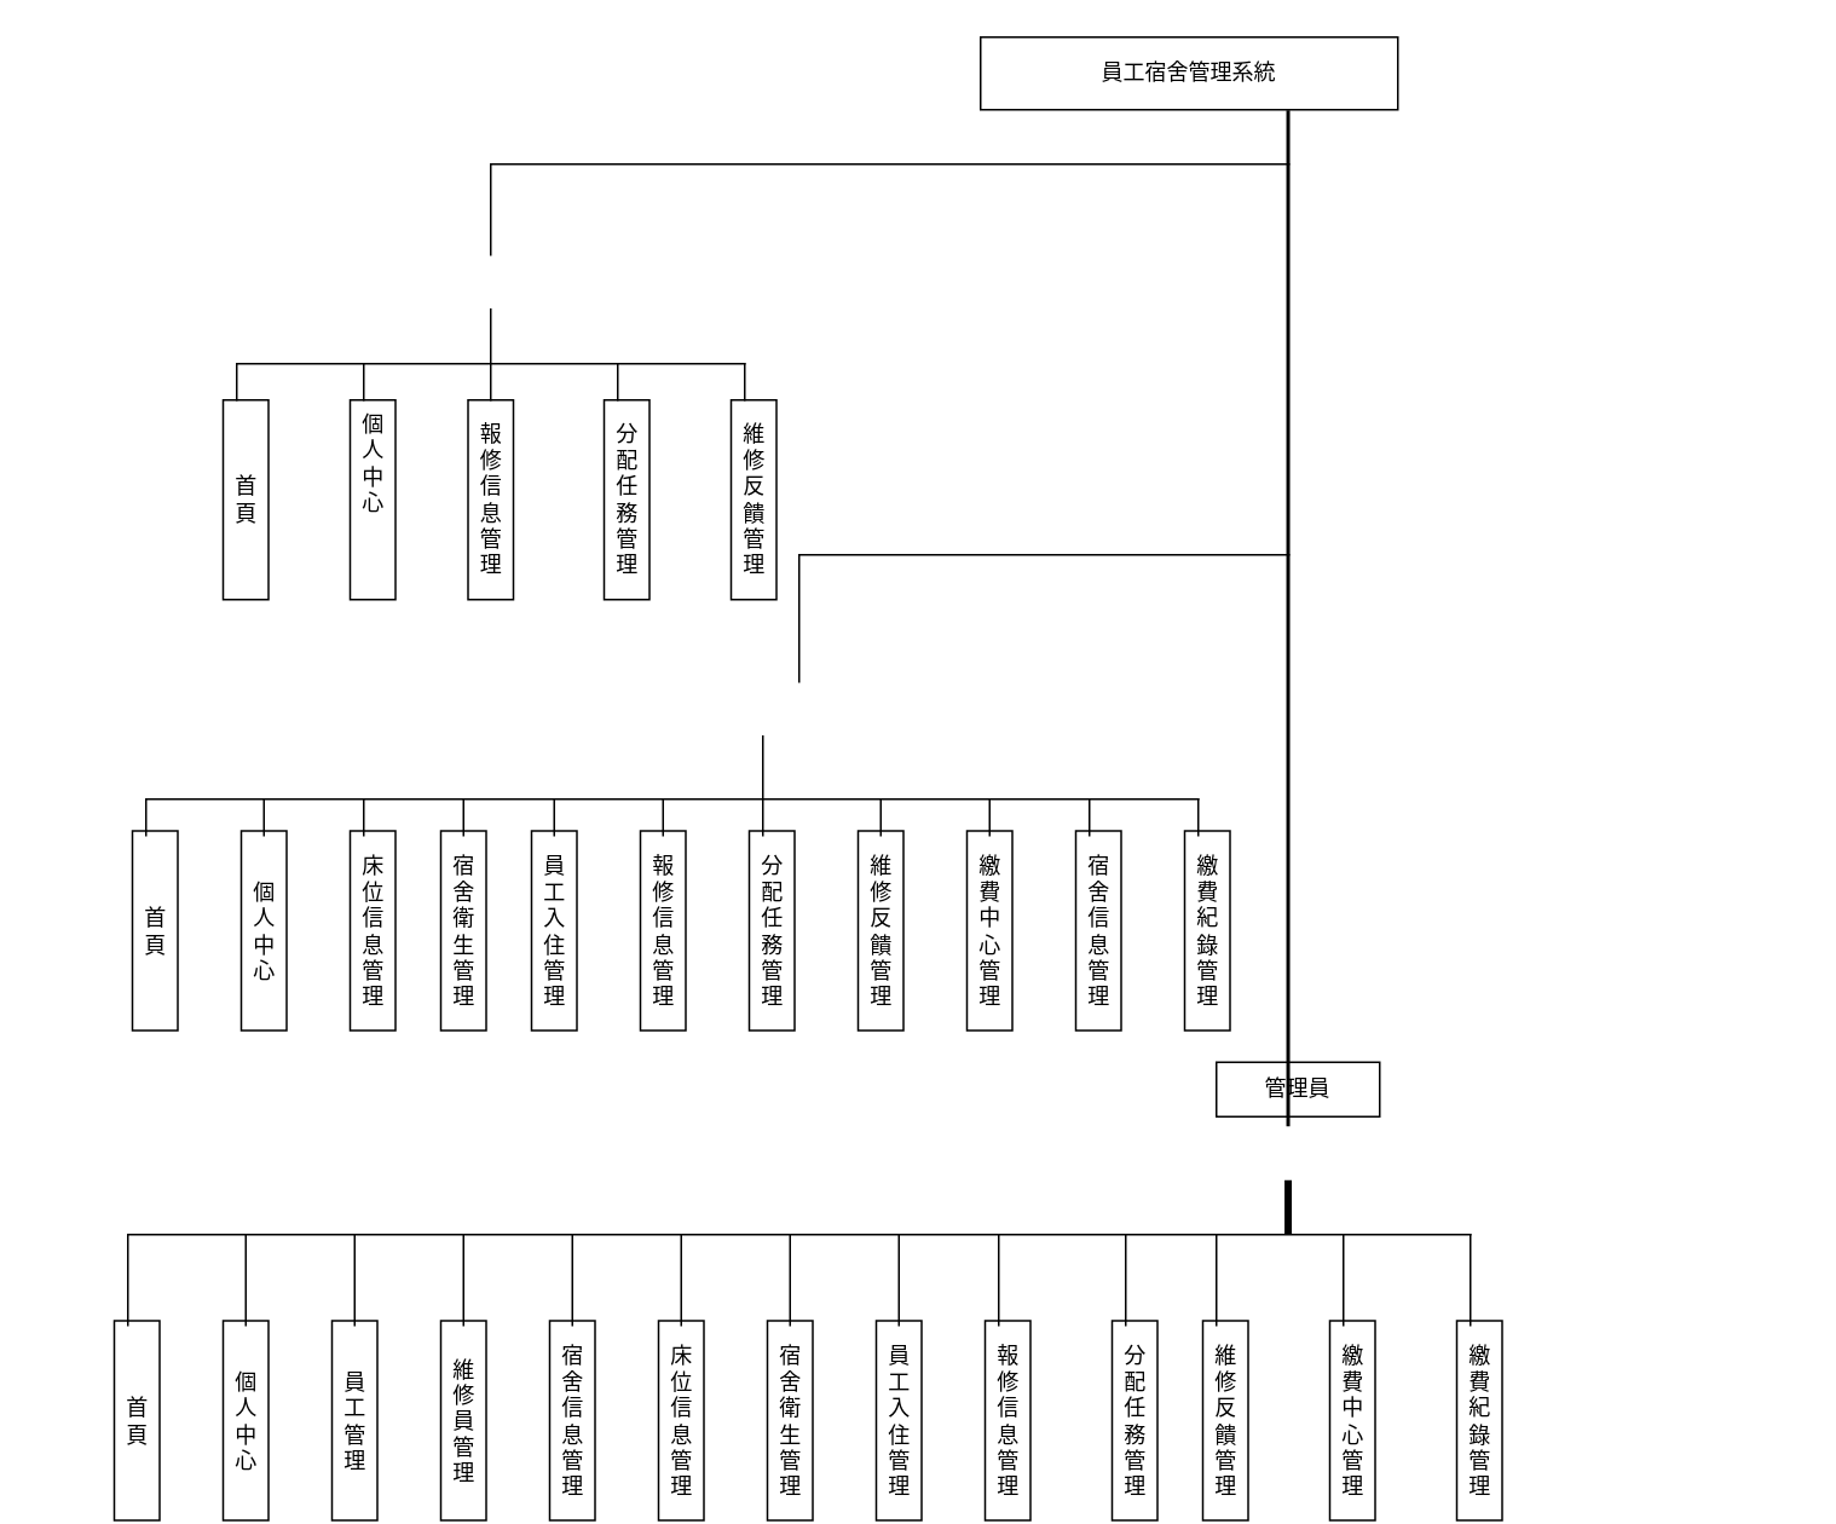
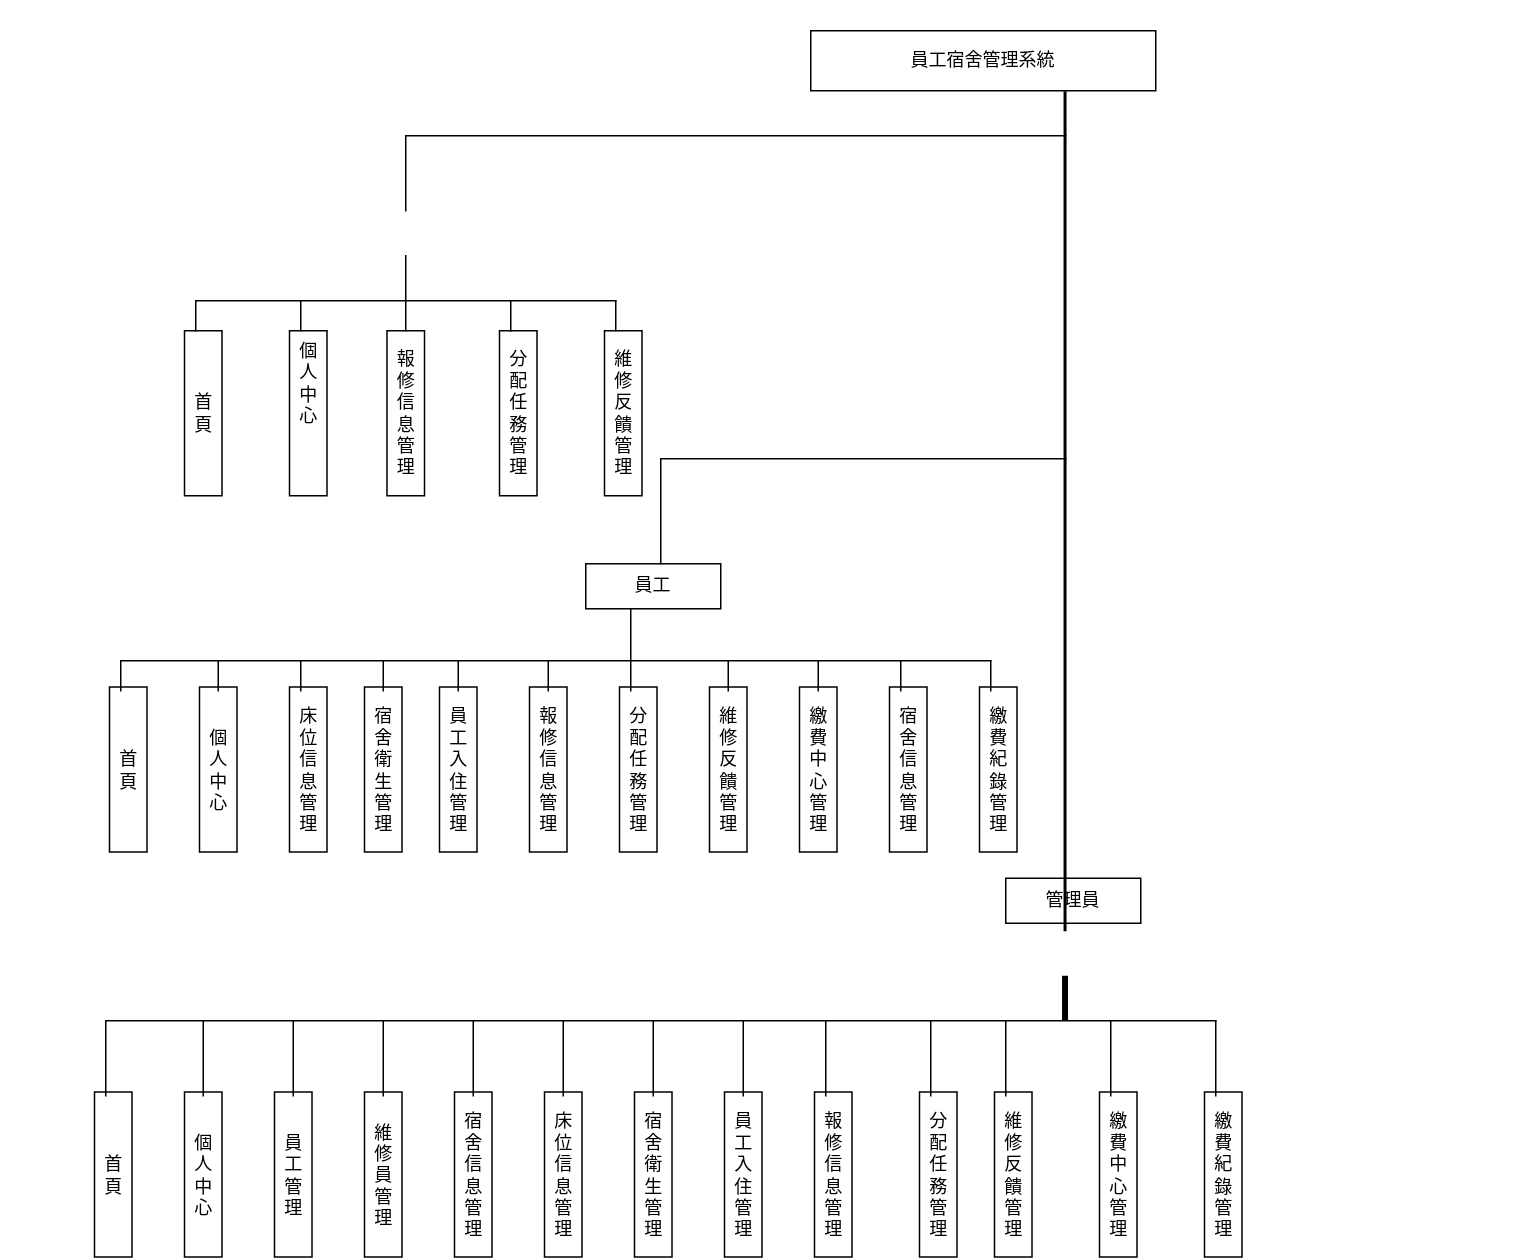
  <mxCell id="0" />
  <mxCell id="1" parent="0" />
  <mxCell id="2" value="員工宿舍管理系統" style="rounded=0;whiteSpace=wrap;html=1;" parent="1" vertex="1"><mxGeometry x="540" y="20" width="230" height="40" as="geometry" /></mxCell>
  <mxCell id="3" value="報修信息管理" style="rounded=0;whiteSpace=wrap;html=1;rotation=90;horizontal=0;" parent="1" vertex="1"><mxGeometry x="215" y="262.5" width="110" height="25" as="geometry" /></mxCell>
  <mxCell id="4" value="分配任務管理" style="rounded=0;whiteSpace=wrap;html=1;rotation=90;horizontal=0;" parent="1" vertex="1"><mxGeometry x="290" y="262.5" width="110" height="25" as="geometry" /></mxCell>
  <mxCell id="5" value="維修反饋管理" style="rounded=0;whiteSpace=wrap;html=1;rotation=90;horizontal=0;" parent="1" vertex="1"><mxGeometry x="360" y="262.5" width="110" height="25" as="geometry" /></mxCell>
+ <mxCell id="6" value="員工" style="rounded=0;whiteSpace=wrap;html=1;" parent="1" vertex="1"><mxGeometry x="390" y="375.35" width="90" height="30" as="geometry" /></mxCell>
  <mxCell id="7" value="首頁" style="rounded=0;whiteSpace=wrap;html=1;rotation=90;horizontal=0;" parent="1" vertex="1"><mxGeometry y="500" width="110" height="25" as="geometry" x="30" /></mxCell>
  <mxCell id="8" value="個人中心" style="rounded=0;whiteSpace=wrap;html=1;rotation=90;horizontal=0;" parent="1" vertex="1"><mxGeometry x="90" y="500" width="110" height="25" as="geometry" /></mxCell>
  <mxCell id="9" value="床位信息管理" style="rounded=0;whiteSpace=wrap;html=1;rotation=90;horizontal=0;" parent="1" vertex="1"><mxGeometry x="150" y="500" width="110" height="25" as="geometry" /></mxCell>
  <mxCell id="10" value="宿舍衛生管理" style="rounded=0;whiteSpace=wrap;html=1;rotation=90;horizontal=0;" parent="1" vertex="1"><mxGeometry x="200" y="500" width="110" height="25" as="geometry" /></mxCell>
  <mxCell id="11" value="員工入住管理" style="rounded=0;whiteSpace=wrap;html=1;rotation=90;horizontal=0;" parent="1" vertex="1"><mxGeometry x="250" y="500" width="110" height="25" as="geometry" /></mxCell>
  <mxCell id="12" value="報修信息管理" style="rounded=0;whiteSpace=wrap;html=1;rotation=90;horizontal=0;" parent="1" vertex="1"><mxGeometry x="310" y="500" width="110" height="25" as="geometry" /></mxCell>
  <mxCell id="13" value="分配任務管理" style="rounded=0;whiteSpace=wrap;html=1;rotation=90;horizontal=0;" parent="1" vertex="1"><mxGeometry x="370" y="500" width="110" height="25" as="geometry" /></mxCell>
  <mxCell id="14" value="維修反饋管理" style="rounded=0;whiteSpace=wrap;html=1;rotation=90;horizontal=0;" parent="1" vertex="1"><mxGeometry x="430" y="500" width="110" height="25" as="geometry" /></mxCell>
  <mxCell id="15" value="繳費中心管理" style="rounded=0;whiteSpace=wrap;html=1;rotation=90;horizontal=0;" parent="1" vertex="1"><mxGeometry x="490" y="500" width="110" height="25" as="geometry" /></mxCell>
  <mxCell id="16" value="宿舍信息管理" style="rounded=0;whiteSpace=wrap;html=1;rotation=90;horizontal=0;" parent="1" vertex="1"><mxGeometry x="550" y="500" width="110" height="25" as="geometry" /></mxCell>
  <mxCell id="17" value="繳費紀錄管理" style="rounded=0;whiteSpace=wrap;html=1;rotation=90;horizontal=0;" parent="1" vertex="1"><mxGeometry x="610" y="500" width="110" height="25" as="geometry" /></mxCell>
  <mxCell id="18" value="管理員" style="rounded=0;whiteSpace=wrap;html=1;" parent="1" vertex="1"><mxGeometry x="670" y="585" width="90" height="30" as="geometry" /></mxCell>
  <mxCell id="19" value="首頁" style="rounded=0;whiteSpace=wrap;html=1;rotation=90;horizontal=0;" parent="1" vertex="1"><mxGeometry x="20" y="770" width="110" height="25" as="geometry" /></mxCell>
  <mxCell id="20" value="個人中心" style="rounded=0;whiteSpace=wrap;html=1;rotation=90;horizontal=0;" parent="1" vertex="1"><mxGeometry x="80" y="770" width="110" height="25" as="geometry" /></mxCell>
  <mxCell id="21" value="員工管理" style="rounded=0;whiteSpace=wrap;html=1;rotation=90;horizontal=0;" parent="1" vertex="1"><mxGeometry x="140" y="770" width="110" height="25" as="geometry" /></mxCell>
  <mxCell id="22" value="維修員管理" style="rounded=0;whiteSpace=wrap;html=1;rotation=90;horizontal=0;" parent="1" vertex="1"><mxGeometry x="200" y="770" width="110" height="25" as="geometry" /></mxCell>
  <mxCell id="23" value="宿舍信息管理" style="rounded=0;whiteSpace=wrap;html=1;rotation=90;horizontal=0;" parent="1" vertex="1"><mxGeometry x="260" y="770" width="110" height="25" as="geometry" /></mxCell>
  <mxCell id="24" value="床位信息管理" style="rounded=0;whiteSpace=wrap;html=1;rotation=90;horizontal=0;" parent="1" vertex="1"><mxGeometry x="320" y="770" width="110" height="25" as="geometry" /></mxCell>
  <mxCell id="25" value="宿舍衛生管理" style="rounded=0;whiteSpace=wrap;html=1;rotation=90;horizontal=0;" parent="1" vertex="1"><mxGeometry x="380" y="770" width="110" height="25" as="geometry" /></mxCell>
  <mxCell id="26" value="員工入住管理" style="rounded=0;whiteSpace=wrap;html=1;rotation=90;horizontal=0;" parent="1" vertex="1"><mxGeometry x="440" y="770" width="110" height="25" as="geometry" /></mxCell>
  <mxCell id="27" value="報修信息管理" style="rounded=0;whiteSpace=wrap;html=1;rotation=90;horizontal=0;" parent="1" vertex="1"><mxGeometry x="500" y="770" width="110" height="25" as="geometry" /></mxCell>
  <mxCell id="28" value="分配任務管理" style="rounded=0;whiteSpace=wrap;html=1;rotation=90;horizontal=0;" parent="1" vertex="1"><mxGeometry x="570" y="770" width="110" height="25" as="geometry" /></mxCell>
  <mxCell id="29" value="維修反饋管理" style="rounded=0;whiteSpace=wrap;html=1;rotation=90;horizontal=0;" parent="1" vertex="1"><mxGeometry x="620" y="770" width="110" height="25" as="geometry" /></mxCell>
  <mxCell id="30" value="繳費中心管理" style="rounded=0;whiteSpace=wrap;html=1;rotation=90;horizontal=0;" parent="1" vertex="1"><mxGeometry x="690" y="770" width="110" height="25" as="geometry" /></mxCell>
  <mxCell id="31" value="繳費紀錄管理" style="rounded=0;whiteSpace=wrap;html=1;rotation=90;horizontal=0;" parent="1" vertex="1"><mxGeometry x="760" y="770" width="110" height="25" as="geometry" /></mxCell>
  <mxCell id="32" value="" style="line;strokeWidth=2;html=1;rotation=90;" parent="1" vertex="1"><mxGeometry x="429.53" y="335.35" width="560" height="10" as="geometry" /></mxCell>
  <mxCell id="33" value="" style="shape=partialRectangle;whiteSpace=wrap;html=1;bottom=0;right=0;fillColor=none;" parent="1" vertex="1"><mxGeometry x="270" y="90" width="440" height="50" as="geometry" /></mxCell>
  <mxCell id="34" value="" style="shape=partialRectangle;whiteSpace=wrap;html=1;bottom=0;right=0;fillColor=none;" parent="1" vertex="1"><mxGeometry x="440" y="305.35" width="270" height="70" as="geometry" /></mxCell>
  <mxCell id="35" value="個人中心" style="rounded=0;whiteSpace=wrap;html=1;rotation=90;verticalAlign=top;horizontal=0;" parent="1" vertex="1"><mxGeometry x="150" y="262.5" width="110" height="25" as="geometry" /></mxCell>
  <mxCell id="36" value="&lt;p style=&quot;line-height: 110%;&quot;&gt;&lt;/p&gt;首頁&lt;p&gt;&lt;/p&gt;" style="rounded=0;whiteSpace=wrap;html=1;rotation=90;align=center;labelPosition=center;verticalLabelPosition=middle;verticalAlign=middle;horizontal=0;" parent="1" vertex="1"><mxGeometry x="80" y="262.5" width="110" height="25" as="geometry" /></mxCell>
  <mxCell id="37" value="" style="shape=partialRectangle;whiteSpace=wrap;html=1;bottom=0;right=0;fillColor=none;" parent="1" vertex="1"><mxGeometry x="130" y="200" width="280" height="20" as="geometry" /></mxCell>
  <mxCell id="38" value="" style="shape=partialRectangle;whiteSpace=wrap;html=1;right=0;top=0;bottom=0;fillColor=none;routingCenterX=-0.5;" parent="1" vertex="1"><mxGeometry x="410" y="200" width="120" height="20" as="geometry" /></mxCell>
  <mxCell id="39" value="" style="shape=partialRectangle;whiteSpace=wrap;html=1;right=0;top=0;bottom=0;fillColor=none;routingCenterX=-0.5;" parent="1" vertex="1"><mxGeometry x="270" y="170" width="120" height="50" as="geometry" /></mxCell>
  <mxCell id="40" value="" style="shape=partialRectangle;whiteSpace=wrap;html=1;right=0;top=0;bottom=0;fillColor=none;routingCenterX=-0.5;" parent="1" vertex="1"><mxGeometry x="200" y="200" width="120" height="20" as="geometry" /></mxCell>
  <mxCell id="41" value="" style="shape=partialRectangle;whiteSpace=wrap;html=1;right=0;top=0;bottom=0;fillColor=none;routingCenterX=-0.5;" parent="1" vertex="1"><mxGeometry x="340" y="200" width="120" height="20" as="geometry" /></mxCell>
  <mxCell id="42" value="" style="shape=partialRectangle;whiteSpace=wrap;html=1;bottom=0;right=0;fillColor=none;" parent="1" vertex="1"><mxGeometry x="80" y="440" width="580" height="20" as="geometry" /></mxCell>
  <mxCell id="43" value="" style="shape=partialRectangle;whiteSpace=wrap;html=1;right=0;top=0;bottom=0;fillColor=none;routingCenterX=-0.5;" parent="1" vertex="1"><mxGeometry x="660" y="440" width="120" height="20" as="geometry" /></mxCell>
  <mxCell id="44" value="" style="shape=partialRectangle;whiteSpace=wrap;html=1;right=0;top=0;bottom=0;fillColor=none;routingCenterX=-0.5;" parent="1" vertex="1"><mxGeometry x="420" y="405.35" width="120" height="54.65" as="geometry" /></mxCell>
  <mxCell id="45" value="" style="shape=partialRectangle;whiteSpace=wrap;html=1;right=0;top=0;bottom=0;fillColor=none;routingCenterX=-0.5;" parent="1" vertex="1"><mxGeometry x="145" y="440" width="120" height="20" as="geometry" /></mxCell>
  <mxCell id="46" value="" style="shape=partialRectangle;whiteSpace=wrap;html=1;right=0;top=0;bottom=0;fillColor=none;routingCenterX=-0.5;" parent="1" vertex="1"><mxGeometry x="200" y="440" width="120" height="20" as="geometry" /></mxCell>
  <mxCell id="47" value="" style="shape=partialRectangle;whiteSpace=wrap;html=1;right=0;top=0;bottom=0;fillColor=none;routingCenterX=-0.5;" parent="1" vertex="1"><mxGeometry x="255" y="440" width="120" height="20" as="geometry" /></mxCell>
  <mxCell id="48" value="" style="shape=partialRectangle;whiteSpace=wrap;html=1;right=0;top=0;bottom=0;fillColor=none;routingCenterX=-0.5;" parent="1" vertex="1"><mxGeometry x="305" y="440" width="120" height="20" as="geometry" /></mxCell>
  <mxCell id="49" value="" style="shape=partialRectangle;whiteSpace=wrap;html=1;right=0;top=0;bottom=0;fillColor=none;routingCenterX=-0.5;" parent="1" vertex="1"><mxGeometry x="365" y="440" width="120" height="20" as="geometry" /></mxCell>
  <mxCell id="50" value="" style="shape=partialRectangle;whiteSpace=wrap;html=1;right=0;top=0;bottom=0;fillColor=none;routingCenterX=-0.5;" parent="1" vertex="1"><mxGeometry x="485" y="440" width="120" height="20" as="geometry" /></mxCell>
  <mxCell id="51" value="" style="shape=partialRectangle;whiteSpace=wrap;html=1;right=0;top=0;bottom=0;fillColor=none;routingCenterX=-0.5;" parent="1" vertex="1"><mxGeometry x="545" y="440" width="120" height="20" as="geometry" /></mxCell>
  <mxCell id="52" value="" style="shape=partialRectangle;whiteSpace=wrap;html=1;right=0;top=0;bottom=0;fillColor=none;routingCenterX=-0.5;" parent="1" vertex="1"><mxGeometry x="600" y="440" width="120" height="20" as="geometry" /></mxCell>
  <mxCell id="53" value="" style="shape=partialRectangle;whiteSpace=wrap;html=1;bottom=0;right=0;fillColor=none;" parent="1" vertex="1"><mxGeometry x="70" y="680" width="740" height="50" as="geometry" /></mxCell>
  <mxCell id="54" value="" style="shape=partialRectangle;whiteSpace=wrap;html=1;right=0;top=0;bottom=0;fillColor=none;routingCenterX=-0.5;" parent="1" vertex="1"><mxGeometry x="810" y="680" width="120" height="50" as="geometry" /></mxCell>
  <mxCell id="55" value="" style="shape=partialRectangle;whiteSpace=wrap;html=1;right=0;top=0;bottom=0;fillColor=none;routingCenterX=-0.5;" parent="1" vertex="1"><mxGeometry x="135" y="680" width="120" height="50" as="geometry" /></mxCell>
  <mxCell id="56" value="" style="shape=partialRectangle;whiteSpace=wrap;html=1;right=0;top=0;bottom=0;fillColor=none;routingCenterX=-0.5;" parent="1" vertex="1"><mxGeometry x="195" y="680" width="120" height="50" as="geometry" /></mxCell>
  <mxCell id="57" value="" style="shape=partialRectangle;whiteSpace=wrap;html=1;right=0;top=0;bottom=0;fillColor=none;routingCenterX=-0.5;" parent="1" vertex="1"><mxGeometry x="255" y="680" width="120" height="50" as="geometry" /></mxCell>
  <mxCell id="58" value="" style="shape=partialRectangle;whiteSpace=wrap;html=1;right=0;top=0;bottom=0;fillColor=none;routingCenterX=-0.5;" parent="1" vertex="1"><mxGeometry x="315" y="680" width="120" height="50" as="geometry" /></mxCell>
  <mxCell id="59" value="" style="shape=partialRectangle;whiteSpace=wrap;html=1;right=0;top=0;bottom=0;fillColor=none;routingCenterX=-0.5;" parent="1" vertex="1"><mxGeometry x="375" y="680" width="120" height="50" as="geometry" /></mxCell>
  <mxCell id="60" value="" style="shape=partialRectangle;whiteSpace=wrap;html=1;right=0;top=0;bottom=0;fillColor=none;routingCenterX=-0.5;" parent="1" vertex="1"><mxGeometry x="435" y="680" width="120" height="50" as="geometry" /></mxCell>
  <mxCell id="61" value="" style="shape=partialRectangle;whiteSpace=wrap;html=1;right=0;top=0;bottom=0;fillColor=none;routingCenterX=-0.5;" parent="1" vertex="1"><mxGeometry x="495" y="680" width="120" height="50" as="geometry" /></mxCell>
  <mxCell id="62" value="" style="shape=partialRectangle;whiteSpace=wrap;html=1;right=0;top=0;bottom=0;fillColor=none;routingCenterX=-0.5;" parent="1" vertex="1"><mxGeometry x="550" y="680" width="120" height="50" as="geometry" /></mxCell>
  <mxCell id="63" value="" style="shape=partialRectangle;whiteSpace=wrap;html=1;right=0;top=0;bottom=0;fillColor=none;routingCenterX=-0.5;" parent="1" vertex="1"><mxGeometry x="670" y="680" width="120" height="50" as="geometry" /></mxCell>
  <mxCell id="64" value="" style="shape=partialRectangle;whiteSpace=wrap;html=1;right=0;top=0;bottom=0;fillColor=none;routingCenterX=-0.5;" parent="1" vertex="1"><mxGeometry x="620" y="680" width="120" height="50" as="geometry" /></mxCell>
  <mxCell id="65" value="" style="shape=partialRectangle;whiteSpace=wrap;html=1;right=0;top=0;bottom=0;fillColor=none;routingCenterX=-0.5;" parent="1" vertex="1"><mxGeometry x="740" y="680" width="120" height="50" as="geometry" /></mxCell>
  <mxCell id="66" value="" style="line;strokeWidth=4;direction=south;html=1;perimeter=backbonePerimeter;points=[];outlineConnect=0;" parent="1" vertex="1"><mxGeometry x="704.53" y="650" width="10" height="30" as="geometry" /></mxCell>
